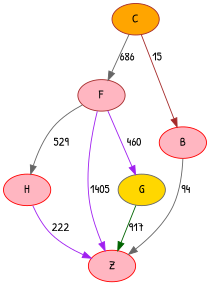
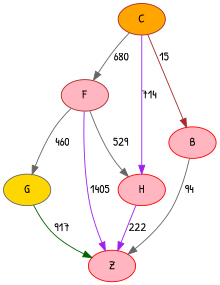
  digraph {
    fontname="Patrick Hand"
    rankdir=TB
    node [color=red fillcolor=lightpink fontname="Patrick Hand" style=filled]
    edge [color=purple fontname="Patrick Hand"]
    C [color=brown fillcolor=orange]
    F [color=brown]
    B
    H
    Z
    G [color=gray40 fillcolor=gold]
-   C -> F [color=gray40 label=686]
+   C -> F [color=gray40 label=680]
    C -> B [color=brown label=15]
+   C -> H [label=714]
    F -> H [color=gray40 label=529]
    F -> Z [label=1405]
-   F -> G [label=460]
+   F -> G [color=gray40 label=460]
    B -> Z [color=gray40 label=94]
    H -> Z [label=222]
    G -> Z [color=darkgreen label=917]
  }
